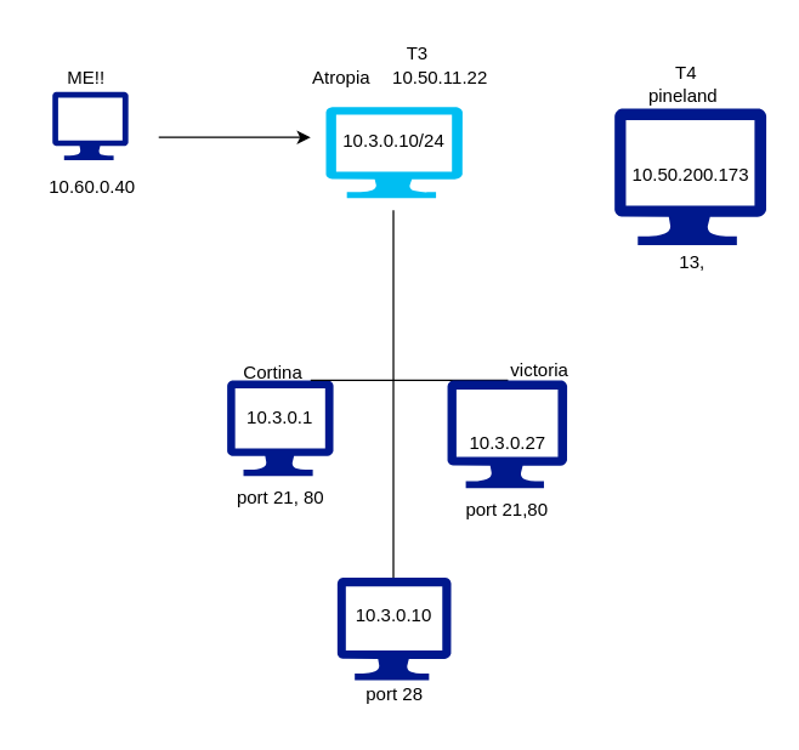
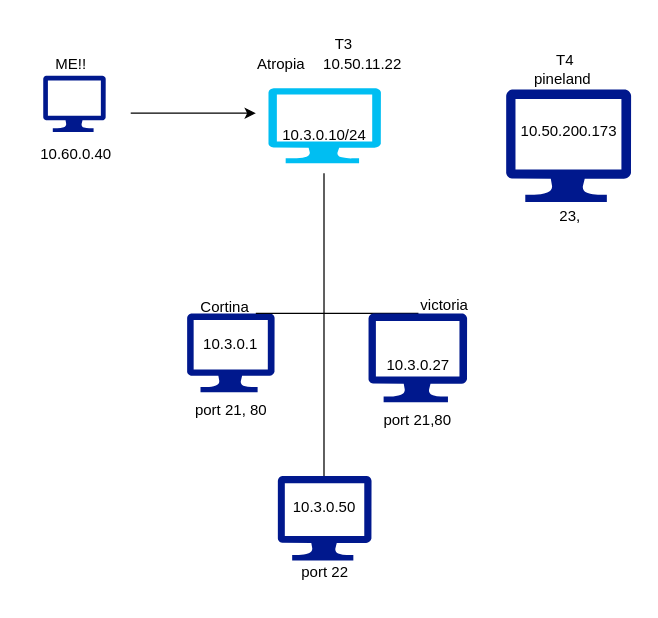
  <mxCell id="0" />
  <mxCell id="1" parent="0" />
  <mxCell id="2" value="" style="sketch=0;aspect=fixed;pointerEvents=1;shadow=0;dashed=0;html=1;strokeColor=none;labelPosition=center;verticalLabelPosition=bottom;verticalAlign=top;align=center;fillColor=#00188D;shape=mxgraph.azure.computer" parent="1" vertex="1"><mxGeometry x="34" y="60" width="50" height="45" as="geometry" /></mxCell>
  <mxCell id="3" value="10.60.0.40" style="text;html=1;align=center;verticalAlign=middle;resizable=0;points=[];autosize=1;strokeColor=none;fillColor=none;" parent="1" vertex="1"><mxGeometry x="20" y="108" width="80" height="30" as="geometry" /></mxCell>
  <mxCell id="4" value="ME!!" style="text;html=1;align=center;verticalAlign=middle;resizable=0;points=[];autosize=1;strokeColor=none;fillColor=none;" parent="1" vertex="1"><mxGeometry x="31" y="36" width="50" height="30" as="geometry" /></mxCell>
  <mxCell id="5" value="" style="endArrow=classic;html=1;rounded=0;" parent="1" edge="1"><mxGeometry width="50" height="50" relative="1" as="geometry"><mxPoint x="104" y="90" as="sourcePoint" /><mxPoint x="204" y="90" as="targetPoint" /></mxGeometry></mxCell>
  <mxCell id="6" value="" style="verticalLabelPosition=bottom;html=1;verticalAlign=top;align=center;strokeColor=none;fillColor=#00BEF2;shape=mxgraph.azure.computer;pointerEvents=1;" parent="1" vertex="1"><mxGeometry x="214" y="70" width="90" height="60" as="geometry" /></mxCell>
  <mxCell id="7" value="Atropia" style="text;html=1;align=center;verticalAlign=middle;resizable=0;points=[];autosize=1;strokeColor=none;fillColor=none;" parent="1" vertex="1"><mxGeometry x="194" y="36" width="60" height="30" as="geometry" /></mxCell>
  <mxCell id="8" value="10.50.11.22" style="text;html=1;align=center;verticalAlign=middle;resizable=0;points=[];autosize=1;strokeColor=none;fillColor=none;" parent="1" vertex="1"><mxGeometry x="244" y="36" width="90" height="30" as="geometry" /></mxCell>
  <mxCell id="9" value="" style="endArrow=none;html=1;rounded=0;entryX=0.544;entryY=1;entryDx=0;entryDy=0;entryPerimeter=0;" parent="1" edge="1"><mxGeometry width="50" height="50" relative="1" as="geometry"><mxPoint x="258.52" y="250" as="sourcePoint" /><mxPoint x="258.5" y="138" as="targetPoint" /></mxGeometry></mxCell>
- <mxCell id="10" value="10.3.0.10/24" style="text;html=1;align=center;verticalAlign=middle;whiteSpace=wrap;rounded=0;" parent="1" vertex="1"><mxGeometry x="229" y="78" width="60" height="30" as="geometry" /></mxCell>
+ <mxCell id="10" value="10.3.0.10/24" style="text;html=1;align=center;verticalAlign=middle;whiteSpace=wrap;rounded=0;" parent="1" vertex="1"><mxGeometry x="229" y="93" width="60" height="30" as="geometry" /></mxCell>
  <mxCell id="11" value="" style="sketch=0;aspect=fixed;pointerEvents=1;shadow=0;dashed=0;html=1;strokeColor=none;labelPosition=center;verticalLabelPosition=bottom;verticalAlign=top;align=center;fillColor=#00188D;shape=mxgraph.azure.computer" parent="1" vertex="1"><mxGeometry x="149" y="250" width="70" height="63" as="geometry" /></mxCell>
  <mxCell id="12" value="10.3.0.1" style="text;html=1;align=center;verticalAlign=middle;whiteSpace=wrap;rounded=0;" parent="1" vertex="1"><mxGeometry x="154" y="260" width="60" height="30" as="geometry" /></mxCell>
  <mxCell id="13" value="Cortina" style="text;html=1;align=center;verticalAlign=middle;resizable=0;points=[];autosize=1;strokeColor=none;fillColor=none;" parent="1" vertex="1"><mxGeometry x="149" y="230" width="60" height="30" as="geometry" /></mxCell>
  <mxCell id="14" value="" style="endArrow=none;html=1;rounded=0;" parent="1" edge="1"><mxGeometry width="50" height="50" relative="1" as="geometry"><mxPoint x="204" y="250" as="sourcePoint" /><mxPoint x="334" y="250" as="targetPoint" /></mxGeometry></mxCell>
  <mxCell id="15" value="" style="sketch=0;aspect=fixed;pointerEvents=1;shadow=0;dashed=0;html=1;strokeColor=none;labelPosition=center;verticalLabelPosition=bottom;verticalAlign=top;align=center;fillColor=#00188D;shape=mxgraph.azure.computer" parent="1" vertex="1"><mxGeometry x="294" y="250" width="78.89" height="71" as="geometry" /></mxCell>
  <mxCell id="16" value="10.3.0.27" style="text;html=1;align=center;verticalAlign=middle;whiteSpace=wrap;rounded=0;" parent="1" vertex="1"><mxGeometry x="304" y="277" width="60" height="30" as="geometry" /></mxCell>
  <mxCell id="17" value="victoria" style="text;html=1;align=center;verticalAlign=middle;whiteSpace=wrap;rounded=0;" parent="1" vertex="1"><mxGeometry x="325" y="229" width="60" height="30" as="geometry" /></mxCell>
  <mxCell id="18" value="port 21,80" style="text;html=1;align=center;verticalAlign=middle;resizable=0;points=[];autosize=1;strokeColor=none;fillColor=none;" parent="1" vertex="1"><mxGeometry x="293.44" y="321" width="80" height="30" as="geometry" /></mxCell>
  <mxCell id="19" value="port 21, 80" style="text;html=1;align=center;verticalAlign=middle;resizable=0;points=[];autosize=1;strokeColor=none;fillColor=none;" parent="1" vertex="1"><mxGeometry x="144" y="313" width="80" height="30" as="geometry" /></mxCell>
  <mxCell id="20" value="" style="endArrow=none;html=1;rounded=0;" parent="1" edge="1"><mxGeometry width="50" height="50" relative="1" as="geometry"><mxPoint x="258.5" y="380" as="sourcePoint" /><mxPoint x="258.5" y="250" as="targetPoint" /></mxGeometry></mxCell>
  <mxCell id="21" value="" style="sketch=0;aspect=fixed;pointerEvents=1;shadow=0;dashed=0;html=1;strokeColor=none;labelPosition=center;verticalLabelPosition=bottom;verticalAlign=top;align=center;fillColor=#00188D;shape=mxgraph.azure.computer" parent="1" vertex="1"><mxGeometry x="221.5" y="380" width="75" height="67.5" as="geometry" /></mxCell>
- <mxCell id="22" value="10.3.0.10" style="text;html=1;align=center;verticalAlign=middle;whiteSpace=wrap;rounded=0;" parent="1" vertex="1"><mxGeometry x="229" y="390" width="60" height="30" as="geometry" /></mxCell>
- <mxCell id="23" value="port 28" style="text;html=1;align=center;verticalAlign=middle;resizable=0;points=[];autosize=1;strokeColor=none;fillColor=none;" parent="1" vertex="1"><mxGeometry x="229" y="442" width="60" height="30" as="geometry" /></mxCell>
+ <mxCell id="22" value="10.3.0.50" style="text;html=1;align=center;verticalAlign=middle;whiteSpace=wrap;rounded=0;" parent="1" vertex="1"><mxGeometry x="229" y="390" width="60" height="30" as="geometry" /></mxCell>
+ <mxCell id="23" value="port 22" style="text;html=1;align=center;verticalAlign=middle;resizable=0;points=[];autosize=1;strokeColor=none;fillColor=none;" parent="1" vertex="1"><mxGeometry x="229" y="442" width="60" height="30" as="geometry" /></mxCell>
  <mxCell id="24" value="" style="sketch=0;aspect=fixed;pointerEvents=1;shadow=0;dashed=0;html=1;strokeColor=none;labelPosition=center;verticalLabelPosition=bottom;verticalAlign=top;align=center;fillColor=#00188D;shape=mxgraph.azure.computer" parent="1" vertex="1"><mxGeometry x="404" y="71" width="100" height="90" as="geometry" /></mxCell>
  <mxCell id="25" value="pineland" style="text;html=1;align=center;verticalAlign=middle;resizable=0;points=[];autosize=1;strokeColor=none;fillColor=none;" parent="1" vertex="1"><mxGeometry x="414" y="48" width="70" height="30" as="geometry" /></mxCell>
- <mxCell id="26" value="10.50.200.173" style="text;html=1;align=center;verticalAlign=middle;whiteSpace=wrap;rounded=0;" parent="1" vertex="1"><mxGeometry x="406.5" y="100" width="95" height="30" as="geometry" /></mxCell>
- <mxCell id="27" value="13," style="text;html=1;align=center;verticalAlign=middle;resizable=0;points=[];autosize=1;strokeColor=none;fillColor=none;" parent="1" vertex="1"><mxGeometry x="435" y="158" width="40" height="30" as="geometry" /></mxCell>
+ <mxCell id="26" value="10.50.200.173" style="text;html=1;align=center;verticalAlign=middle;whiteSpace=wrap;rounded=0;" parent="1" vertex="1"><mxGeometry x="406.5" y="90" width="95" height="30" as="geometry" /></mxCell>
+ <mxCell id="27" value="23," style="text;html=1;align=center;verticalAlign=middle;resizable=0;points=[];autosize=1;strokeColor=none;fillColor=none;" parent="1" vertex="1"><mxGeometry x="435" y="158" width="40" height="30" as="geometry" /></mxCell>
  <mxCell id="28" value="T4" style="text;html=1;align=center;verticalAlign=middle;resizable=0;points=[];autosize=1;strokeColor=none;fillColor=none;" vertex="1" parent="1"><mxGeometry x="431" y="33" width="40" height="30" as="geometry" /></mxCell>
  <mxCell id="29" value="T3" style="text;html=1;align=center;verticalAlign=middle;resizable=0;points=[];autosize=1;strokeColor=none;fillColor=none;" vertex="1" parent="1"><mxGeometry x="254" y="20" width="40" height="30" as="geometry" /></mxCell>
